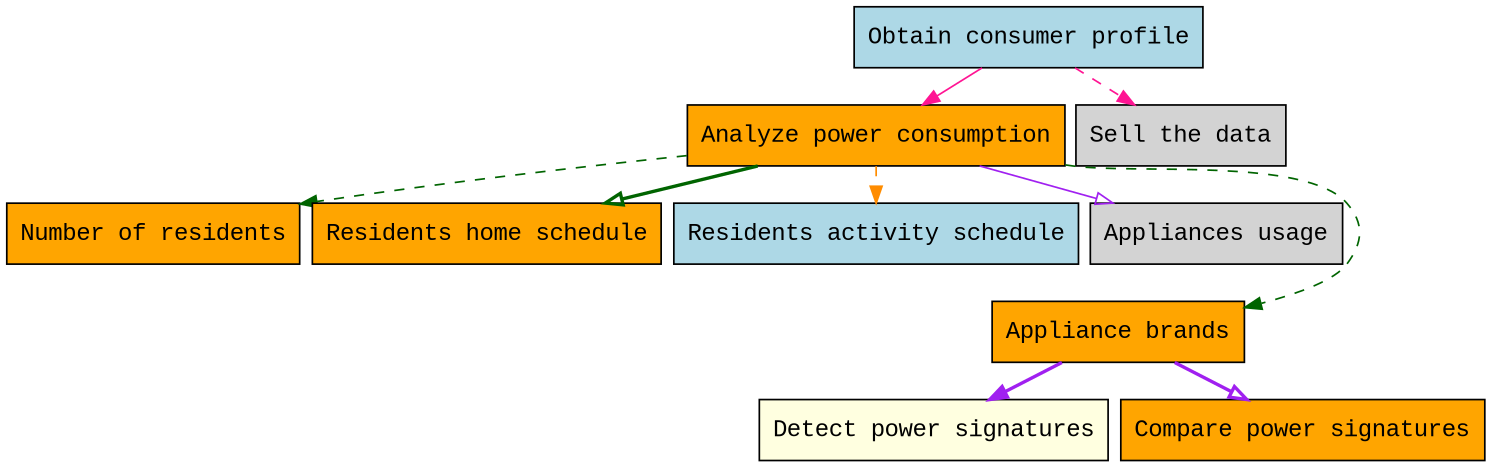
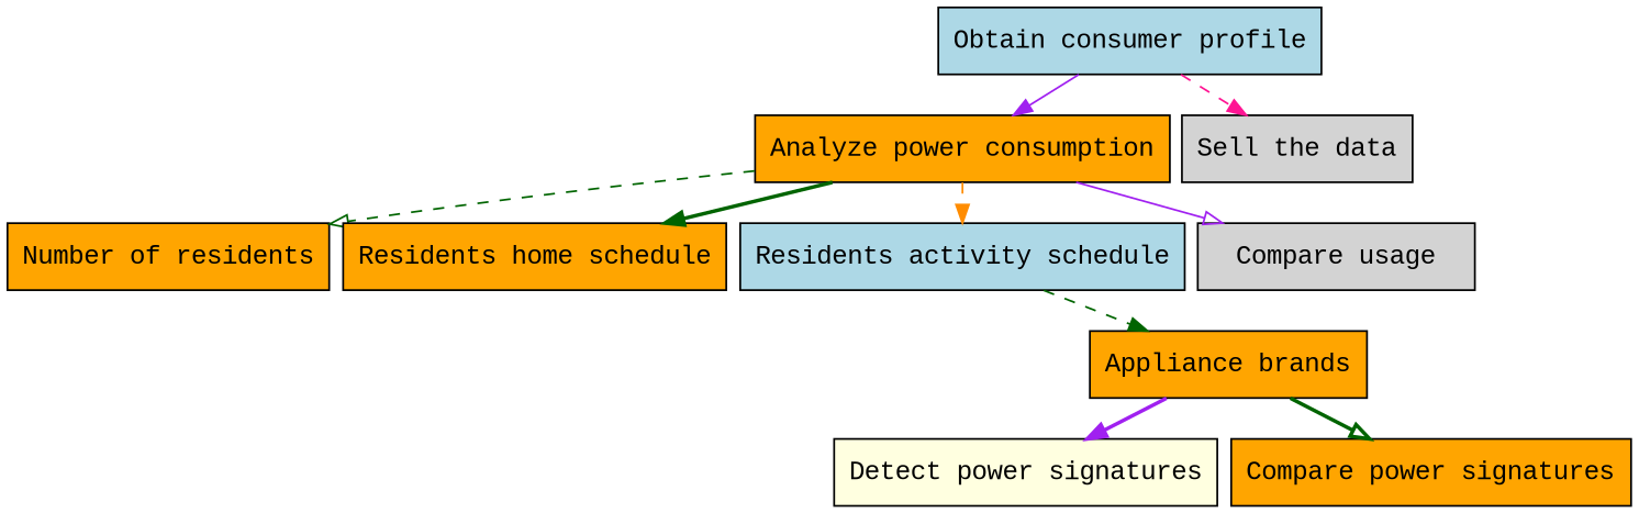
  digraph {
    fontname="Liberation Mono"
    nodesep=0.1
    ranksep=0.3
    node [fillcolor=orange fontname="Liberation Mono" shape=rectangle style=filled]
    edge [arrowhead=normal color=darkgreen fontname="Liberation Mono" style=dashed]
    n1 [fillcolor=lightblue label="Obtain consumer profile" shape=AND]
    n2 [label="Analyze power consumption" shape=OR]
    n3 [fillcolor=lightgrey label="Sell the data"]
    n4 [label="Number of residents"]
    n5 [label="Residents home schedule"]
    n6 [fillcolor=lightblue label="Residents activity schedule"]
-   n7 [fillcolor=lightgrey label="Appliances usage"]
+   n7 [fillcolor=lightgrey label="Compare usage"]
    n8 [label="Appliance brands" shape=AND]
    n9 [fillcolor=lightyellow label="Detect power signatures"]
    n10 [label="Compare power signatures"]
-   n1 -> n2 [color=deeppink style=solid]
+   n1 -> n2 [color=purple style=solid]
    n1 -> n3 [color=deeppink]
-   n2 -> n4
-   n2 -> n5 [arrowhead=onormal style=bold]
+   n2 -> n4 [arrowhead=onormal]
+   n2 -> n5 [style=bold]
    n2 -> n6 [color=darkorange]
    n2 -> n7 [arrowhead=onormal color=purple style=solid]
-   n2 -> n8
+   n6 -> n8
    n8 -> n9 [color=purple style=bold]
-   n8 -> n10 [arrowhead=onormal color=purple style=bold]
+   n8 -> n10 [arrowhead=onormal style=bold]
  }
